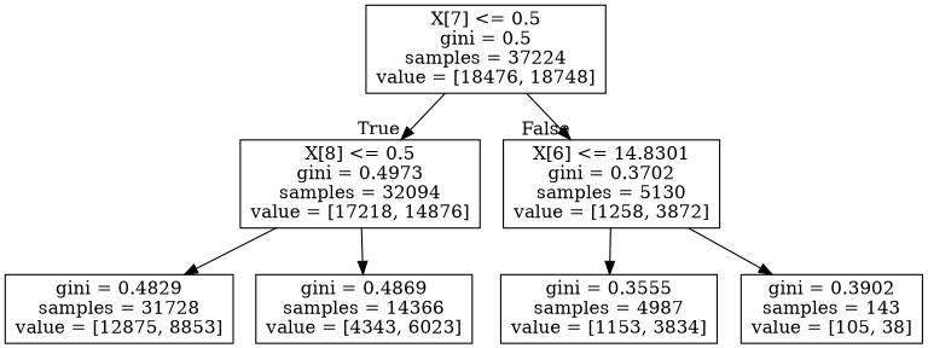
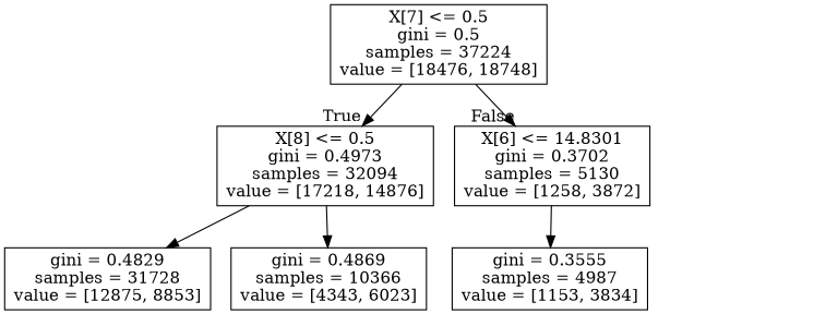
  digraph {
    node [shape=box]
    n1 [label="X[7] <= 0.5\ngini = 0.5\nsamples = 37224\nvalue = [18476, 18748]"]
    n2 [label="X[8] <= 0.5\ngini = 0.4973\nsamples = 32094\nvalue = [17218, 14876]"]
    n3 [label="X[6] <= 14.8301\ngini = 0.3702\nsamples = 5130\nvalue = [1258, 3872]"]
    n4 [label="gini = 0.4829\nsamples = 31728\nvalue = [12875, 8853]"]
-   n5 [label="gini = 0.4869\nsamples = 14366\nvalue = [4343, 6023]"]
+   n5 [label="gini = 0.4869\nsamples = 10366\nvalue = [4343, 6023]"]
    n6 [label="gini = 0.3555\nsamples = 4987\nvalue = [1153, 3834]"]
-   n7 [label="gini = 0.3902\nsamples = 143\nvalue = [105, 38]"]
    n1 -> n2 [headlabel=True labelangle=45 labeldistance=2.5]
    n1 -> n3 [headlabel=False labelangle=-45 labeldistance=2.5]
    n2 -> n4
    n2 -> n5
    n3 -> n6
-   n3 -> n7
  }
